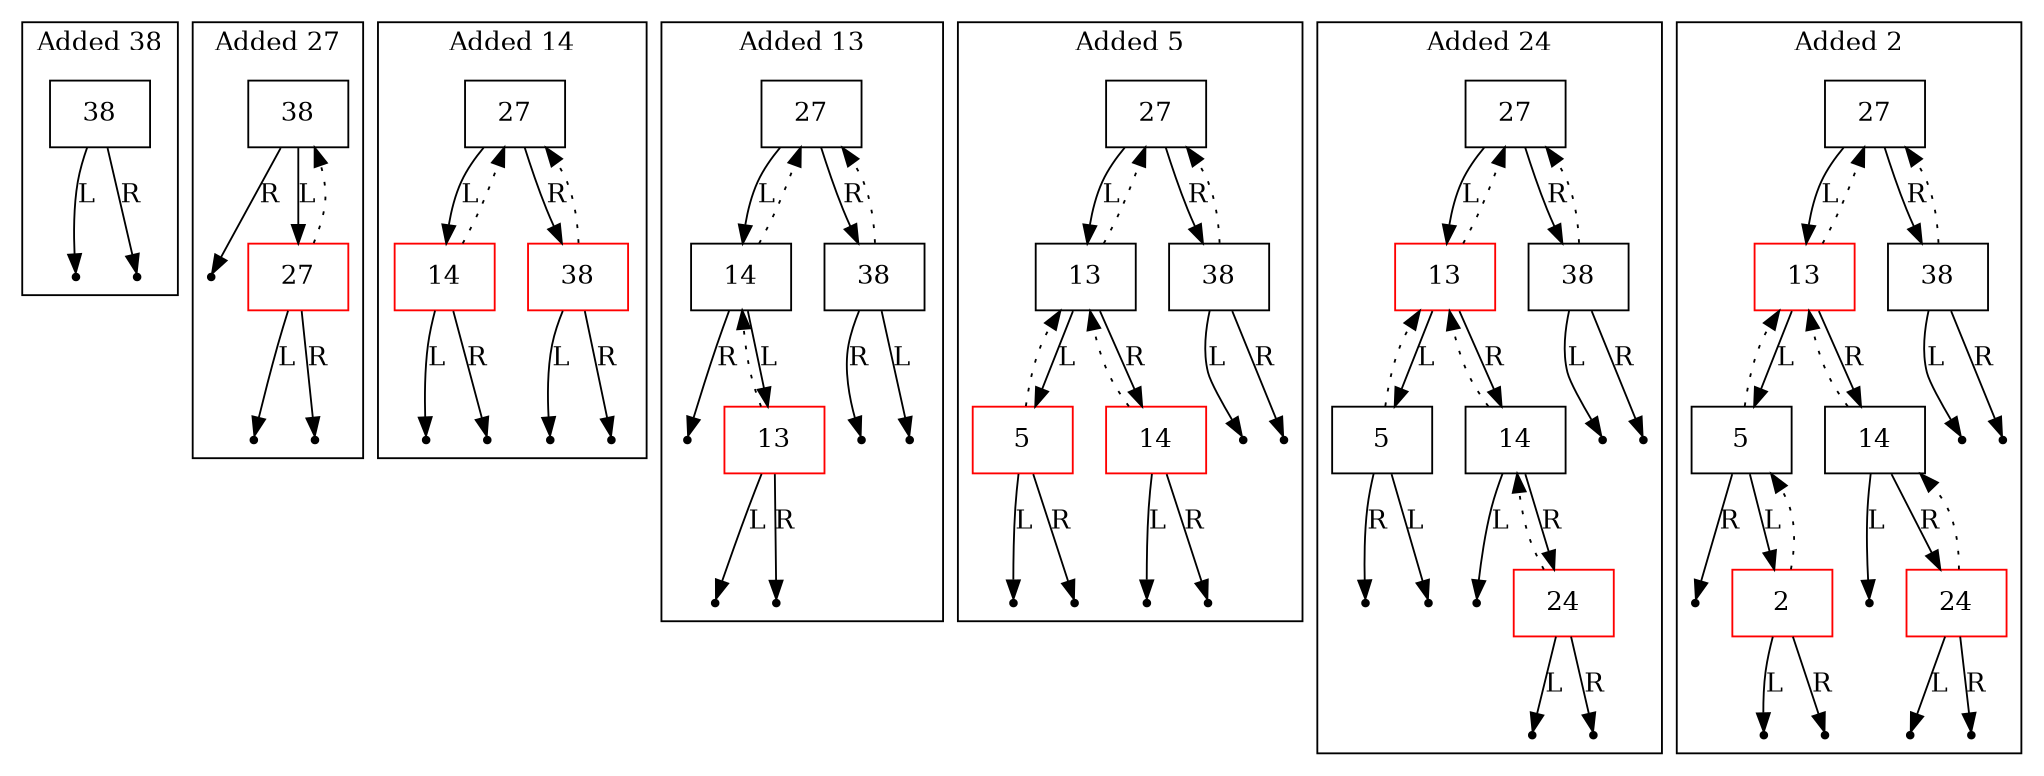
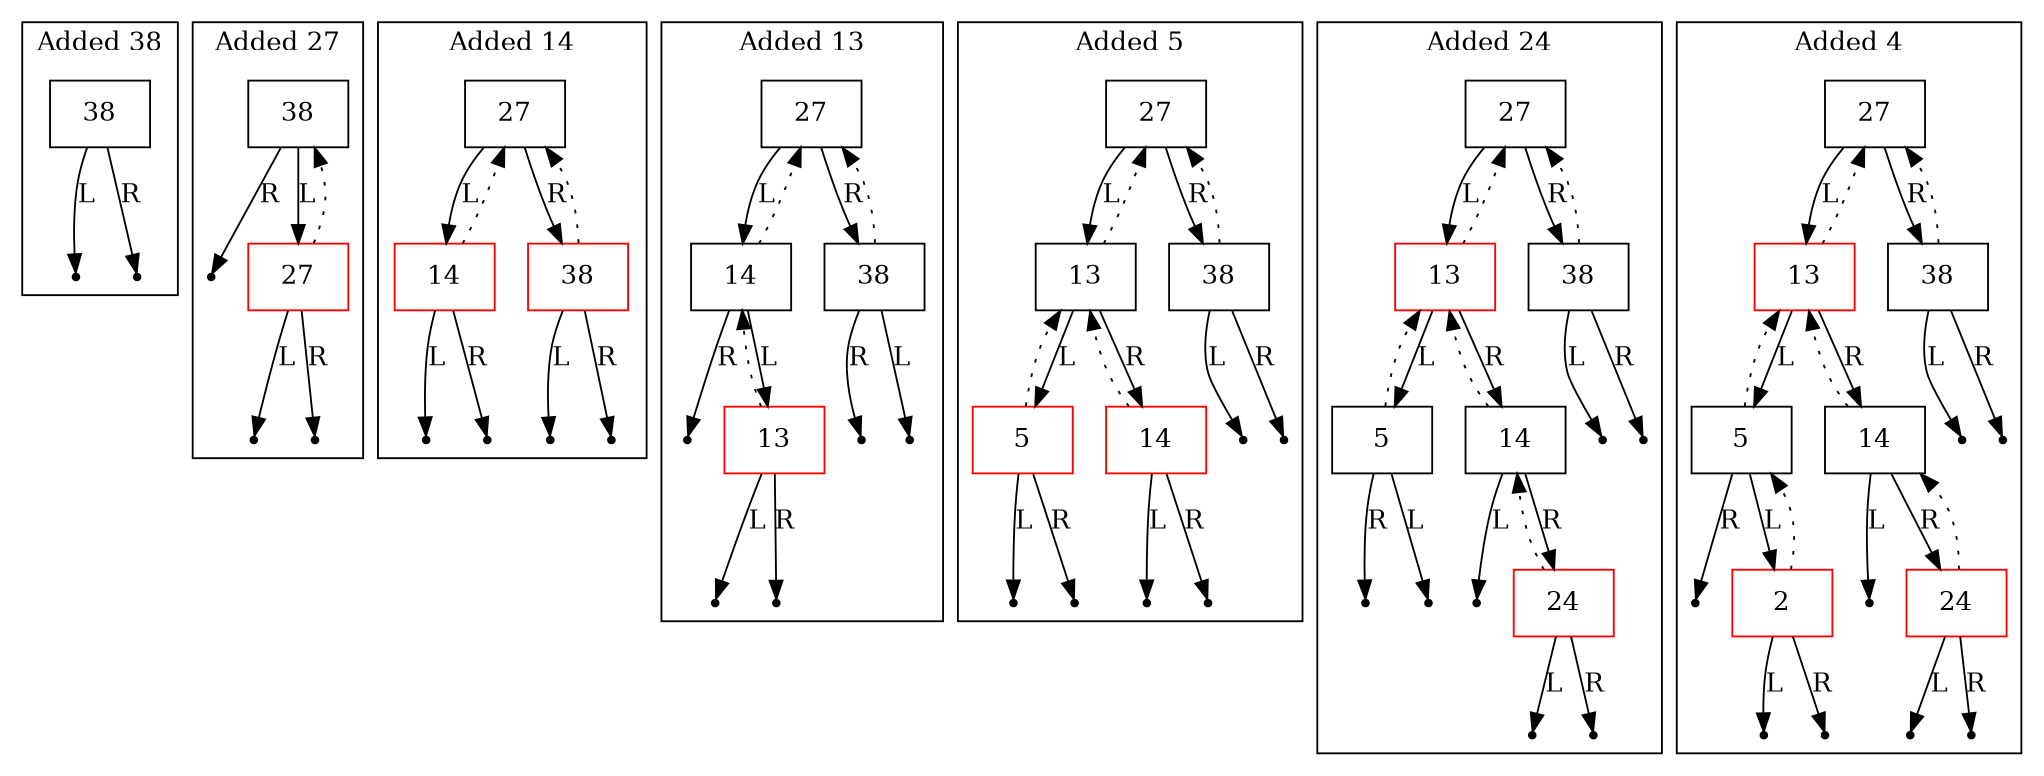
  digraph {
    node [color=black shape=point]
    n1 [label="{38}" shape=record]
    n2 [label=Null]
    n3 [label=Null]
    n4 [label="{38}" shape=record]
    n5 [label=Null]
    n6 [color=red label="{27}" shape=record]
    n7 [label=Null]
    n8 [label=Null]
    n9 [label="{27}" shape=record]
    n10 [color=red label="{14}" shape=record]
    n11 [color=red label="{38}" shape=record]
    n12 [label=Null]
    n13 [label=Null]
    n14 [label=Null]
    n15 [label=Null]
    n16 [label="{27}" shape=record]
    n17 [label="{14}" shape=record]
    n18 [label="{38}" shape=record]
    n19 [label=Null]
    n20 [color=red label="{13}" shape=record]
    n21 [label=Null]
    n22 [label=Null]
    n23 [label=Null]
    n24 [label=Null]
    n25 [label="{27}" shape=record]
    n26 [label="{13}" shape=record]
    n27 [label="{38}" shape=record]
    n28 [color=red label="{5}" shape=record]
    n29 [color=red label="{14}" shape=record]
    n30 [label=Null]
    n31 [label=Null]
    n32 [label=Null]
    n33 [label=Null]
    n34 [label=Null]
    n35 [label=Null]
    n36 [label="{27}" shape=record]
    n37 [color=red label="{13}" shape=record]
    n38 [label="{38}" shape=record]
    n39 [label="{5}" shape=record]
    n40 [label="{14}" shape=record]
    n41 [label=Null]
    n42 [label=Null]
    n43 [label=Null]
    n44 [color=red label="{24}" shape=record]
    n45 [label=Null]
    n46 [label=Null]
    n47 [label=Null]
    n48 [label=Null]
    n49 [label="{27}" shape=record]
    n50 [color=red label="{13}" shape=record]
    n51 [label="{38}" shape=record]
    n52 [label="{5}" shape=record]
    n53 [label="{14}" shape=record]
    n54 [label=Null]
    n55 [color=red label="{2}" shape=record]
    n56 [label=Null]
    n57 [label=Null]
    n58 [label=Null]
    n59 [color=red label="{24}" shape=record]
    n60 [label=Null]
    n61 [label=Null]
    n62 [label=Null]
    n63 [label=Null]
    subgraph cluster_1 {
      label="Added 38"
      n1
      n2
      n3
    }
    subgraph cluster_2 {
      label="Added 27"
      n4
      n5
      n6
      n7
      n8
    }
    subgraph cluster_3 {
      label="Added 14"
      n9
      n10
      n11
      n12
      n13
      n14
      n15
    }
    subgraph cluster_4 {
      label="Added 13"
      n16
      n17
      n18
      n19
      n20
      n21
      n22
      n23
      n24
    }
    subgraph cluster_5 {
      label="Added 5"
      n25
      n26
      n27
      n28
      n29
      n30
      n31
      n32
      n33
      n34
      n35
    }
    subgraph cluster_6 {
      label="Added 24"
      n36
      n37
      n38
      n39
      n40
      n41
      n42
      n43
      n44
      n45
      n46
      n47
      n48
    }
    subgraph cluster_7 {
-     label="Added 2"
+     label="Added 4"
      n49
      n50
      n51
      n52
      n53
      n54
      n55
      n56
      n57
      n58
      n59
      n60
      n61
      n62
      n63
    }
    n1 -> n2 [label=L]
    n1 -> n3 [label=R]
    n4 -> n5 [label=R]
    n4 -> n6 [label=L]
    n6 -> n4 [style=dotted]
    n6 -> n7 [label=L]
    n6 -> n8 [label=R]
    n9 -> n10 [label=L]
    n9 -> n11 [label=R]
    n10 -> n9 [style=dotted]
    n10 -> n12 [label=L]
    n10 -> n13 [label=R]
    n11 -> n9 [style=dotted]
    n11 -> n14 [label=L]
    n11 -> n15 [label=R]
    n16 -> n17 [label=L]
    n16 -> n18 [label=R]
    n17 -> n16 [style=dotted]
    n17 -> n19 [label=R]
    n17 -> n20 [label=L]
    n18 -> n16 [style=dotted]
    n18 -> n23 [label=L]
    n18 -> n24 [label=R]
    n20 -> n17 [style=dotted]
    n20 -> n21 [label=L]
    n20 -> n22 [label=R]
    n25 -> n26 [label=L]
    n25 -> n27 [label=R]
    n26 -> n25 [style=dotted]
    n26 -> n28 [label=L]
    n26 -> n29 [label=R]
    n27 -> n25 [style=dotted]
    n27 -> n34 [label=L]
    n27 -> n35 [label=R]
    n28 -> n26 [style=dotted]
    n28 -> n30 [label=L]
    n28 -> n31 [label=R]
    n29 -> n26 [style=dotted]
    n29 -> n32 [label=L]
    n29 -> n33 [label=R]
    n36 -> n37 [label=L]
    n36 -> n38 [label=R]
    n37 -> n36 [style=dotted]
    n37 -> n39 [label=L]
    n37 -> n40 [label=R]
    n38 -> n36 [style=dotted]
    n38 -> n47 [label=L]
    n38 -> n48 [label=R]
    n39 -> n37 [style=dotted]
    n39 -> n41 [label=L]
    n39 -> n42 [label=R]
    n40 -> n37 [style=dotted]
    n40 -> n43 [label=L]
    n40 -> n44 [label=R]
    n44 -> n40 [style=dotted]
    n44 -> n45 [label=L]
    n44 -> n46 [label=R]
    n49 -> n50 [label=L]
    n49 -> n51 [label=R]
    n50 -> n49 [style=dotted]
    n50 -> n52 [label=L]
    n50 -> n53 [label=R]
    n51 -> n49 [style=dotted]
    n51 -> n62 [label=L]
    n51 -> n63 [label=R]
    n52 -> n50 [style=dotted]
    n52 -> n54 [label=R]
    n52 -> n55 [label=L]
    n53 -> n50 [style=dotted]
    n53 -> n58 [label=L]
    n53 -> n59 [label=R]
    n55 -> n52 [style=dotted]
    n55 -> n56 [label=L]
    n55 -> n57 [label=R]
    n59 -> n53 [style=dotted]
    n59 -> n60 [label=L]
    n59 -> n61 [label=R]
  }
